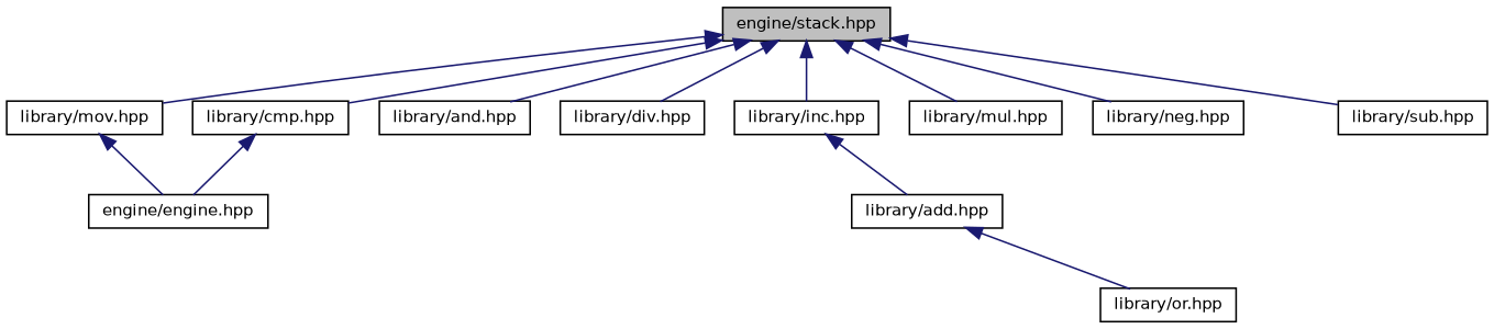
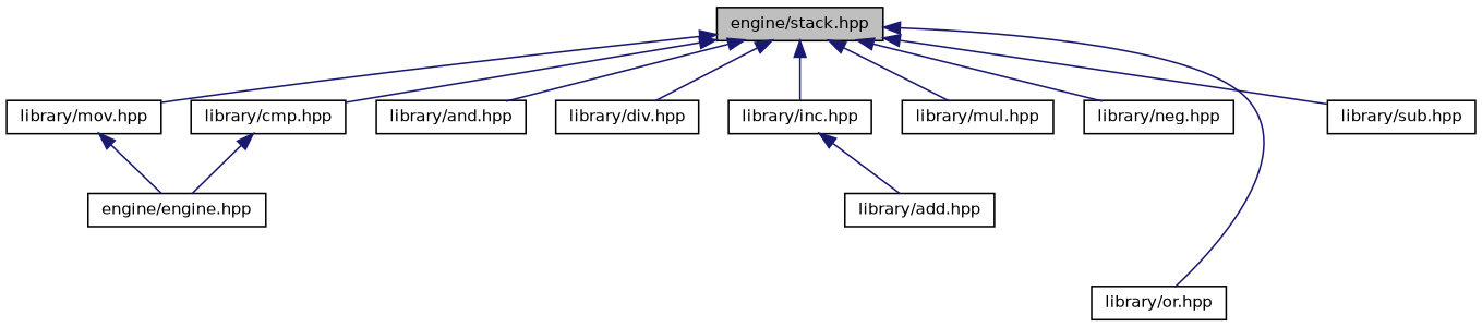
  digraph {
    node [color=black fillcolor=white fontname=Helvetica fontsize=10 shape=record style=filled]
    edge [color=midnightblue dir=back fontname=Helvetica fontsize=10 labelfontname=Helvetica labelfontsize=10 style=solid]
    n1 [fillcolor=grey75 fontcolor=black height=0.2 label="engine/stack.hpp" width=0.4]
    n2 [height=0.2 label="library/mov.hpp" width=0.4]
    n3 [height=0.2 label="library/cmp.hpp" width=0.4]
    n4 [height=0.2 label="library/and.hpp" width=0.4]
    n5 [height=0.2 label="library/div.hpp" width=0.4]
    n6 [height=0.2 label="library/inc.hpp" width=0.4]
    n7 [height=0.2 label="library/mul.hpp" width=0.4]
    n8 [height=0.2 label="library/neg.hpp" width=0.4]
    n9 [height=0.2 label="library/or.hpp" width=0.4]
    n10 [height=0.2 label="library/sub.hpp" width=0.4]
    n11 [height=0.2 label="engine/engine.hpp" width=0.4]
    n12 [height=0.2 label="library/add.hpp" width=0.4]
    n1 -> n2
    n1 -> n3
    n1 -> n4
    n1 -> n5
    n1 -> n6
    n1 -> n7
    n1 -> n8
-   n12 -> n9
+   n1 -> n9
    n1 -> n10
    n2 -> n11
    n3 -> n11
    n6 -> n12
  }
